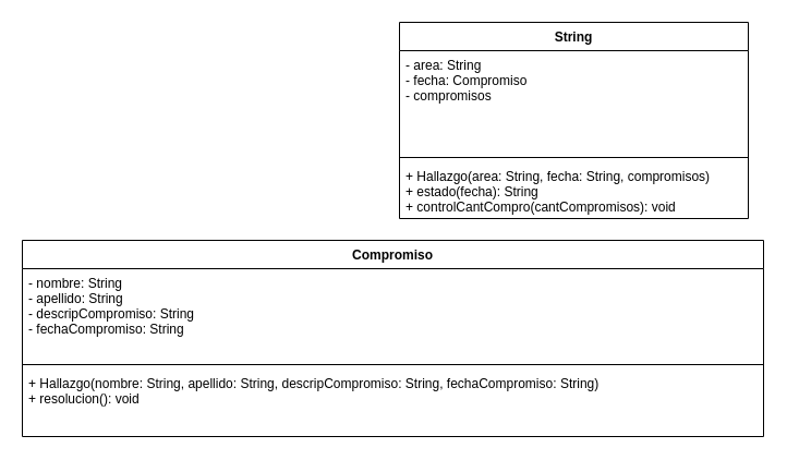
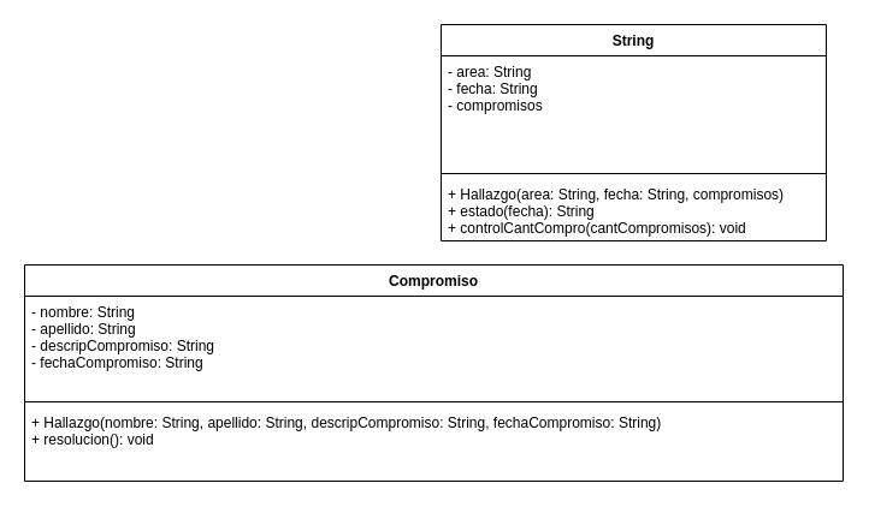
  <mxCell id="0" />
  <mxCell id="1" parent="0" />
  <mxCell id="2" value="Compromiso" style="swimlane;fontStyle=1;align=center;verticalAlign=top;childLayout=stackLayout;horizontal=1;startSize=26;horizontalStack=0;resizeParent=1;resizeParentMax=0;resizeLast=0;collapsible=1;marginBottom=0;" parent="1" vertex="1"><mxGeometry x="20" y="220" width="680" height="180" as="geometry" /></mxCell>
  <mxCell id="3" value="- nombre: String&#10;- apellido: String&#10;- descripCompromiso: String&#10;- fechaCompromiso: String&#10;" style="text;strokeColor=none;fillColor=none;align=left;verticalAlign=top;spacingLeft=4;spacingRight=4;overflow=hidden;rotatable=0;points=[[0,0.5],[1,0.5]];portConstraint=eastwest;" parent="2" vertex="1"><mxGeometry y="26" width="680" height="84" as="geometry" /></mxCell>
  <mxCell id="4" value="" style="line;strokeWidth=1;fillColor=none;align=left;verticalAlign=middle;spacingTop=-1;spacingLeft=3;spacingRight=3;rotatable=0;labelPosition=right;points=[];portConstraint=eastwest;" parent="2" vertex="1"><mxGeometry y="110" width="680" height="8" as="geometry" /></mxCell>
  <mxCell id="5" value="+ Hallazgo(nombre: String, apellido: String, descripCompromiso: String, fechaCompromiso: String)&#10;+ resolucion(): void&#10;" style="text;strokeColor=none;fillColor=none;align=left;verticalAlign=top;spacingLeft=4;spacingRight=4;overflow=hidden;rotatable=0;points=[[0,0.5],[1,0.5]];portConstraint=eastwest;" parent="2" vertex="1"><mxGeometry y="118" width="680" height="62" as="geometry" /></mxCell>
  <mxCell id="6" value="String" style="swimlane;fontStyle=1;align=center;verticalAlign=top;childLayout=stackLayout;horizontal=1;startSize=26;horizontalStack=0;resizeParent=1;resizeParentMax=0;resizeLast=0;collapsible=1;marginBottom=0;" parent="1" vertex="1"><mxGeometry x="366" y="20" width="320" height="180" as="geometry" /></mxCell>
- <mxCell id="7" value="- area: String&#10;- fecha: Compromiso&#10;- compromisos" style="text;strokeColor=none;fillColor=none;align=left;verticalAlign=top;spacingLeft=4;spacingRight=4;overflow=hidden;rotatable=0;points=[[0,0.5],[1,0.5]];portConstraint=eastwest;" parent="6" vertex="1"><mxGeometry y="26" width="320" height="94" as="geometry" /></mxCell>
+ <mxCell id="7" value="- area: String&#10;- fecha: String&#10;- compromisos" style="text;strokeColor=none;fillColor=none;align=left;verticalAlign=top;spacingLeft=4;spacingRight=4;overflow=hidden;rotatable=0;points=[[0,0.5],[1,0.5]];portConstraint=eastwest;" parent="6" vertex="1"><mxGeometry y="26" width="320" height="94" as="geometry" /></mxCell>
  <mxCell id="8" value="" style="line;strokeWidth=1;fillColor=none;align=left;verticalAlign=middle;spacingTop=-1;spacingLeft=3;spacingRight=3;rotatable=0;labelPosition=right;points=[];portConstraint=eastwest;" parent="6" vertex="1"><mxGeometry y="120" width="320" height="8" as="geometry" /></mxCell>
  <mxCell id="9" value="+ Hallazgo(area: String, fecha: String, compromisos)&#10;+ estado(fecha): String&#10;+ controlCantCompro(cantCompromisos): void&#10;" style="text;strokeColor=none;fillColor=none;align=left;verticalAlign=top;spacingLeft=4;spacingRight=4;overflow=hidden;rotatable=0;points=[[0,0.5],[1,0.5]];portConstraint=eastwest;" parent="6" vertex="1"><mxGeometry y="128" width="320" height="52" as="geometry" /></mxCell>
